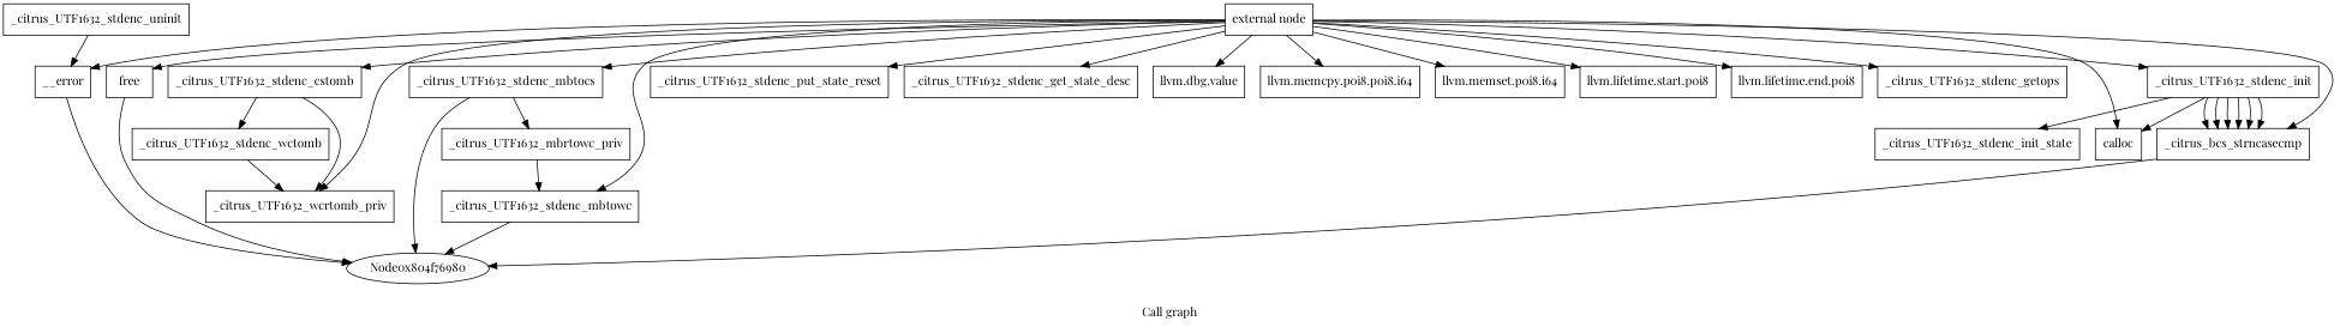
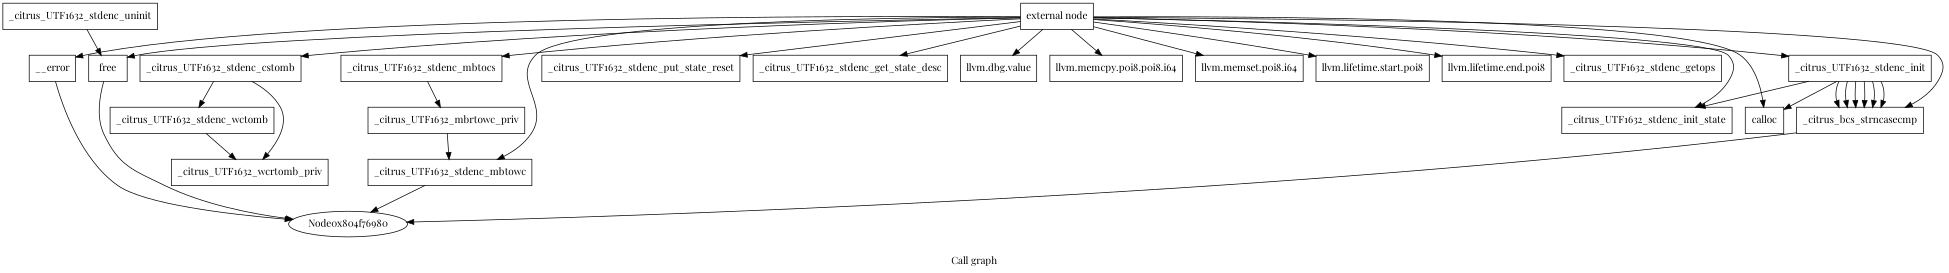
  digraph {
    fontname="Playfair Display"
    label="Call graph"
    node [fontname="Playfair Display" shape=record]
    edge [fontname="Playfair Display"]
    n1 [label="{external node}"]
    n2 [label="{_citrus_UTF1632_stdenc_init}"]
    n3 [label="{_citrus_UTF1632_stdenc_init_state}"]
    n4 [label="{_citrus_UTF1632_stdenc_mbtocs}"]
    n5 [label="{_citrus_UTF1632_stdenc_cstomb}"]
    n6 [label="{_citrus_UTF1632_stdenc_mbtowc}"]
    n7 [label="{_citrus_UTF1632_stdenc_put_state_reset}"]
    n8 [label="{_citrus_UTF1632_stdenc_get_state_desc}"]
    n9 [label="{llvm.dbg.value}"]
    n10 [label="{llvm.memcpy.p0i8.p0i8.i64}"]
    n11 [label="{llvm.memset.p0i8.i64}"]
    n12 [label="{llvm.lifetime.start.p0i8}"]
    n13 [label="{llvm.lifetime.end.p0i8}"]
    n14 [label="{free}"]
    n15 [label="{calloc}"]
    n16 [label="{__error}"]
    n17 [label="{_citrus_bcs_strncasecmp}"]
    n18 [label="{_citrus_UTF1632_stdenc_getops}"]
    n19 [label="{_citrus_UTF1632_stdenc_uninit}"]
    n20 [label="{_citrus_UTF1632_mbrtowc_priv}"]
    Node0x804f76980 [shape=""]
    n22 [label="{_citrus_UTF1632_stdenc_wctomb}"]
    n23 [label="{_citrus_UTF1632_wcrtomb_priv}"]
    n1 -> n2
-   n1 -> n23
+   n1 -> n3
    n1 -> n4
    n1 -> n5
    n1 -> n6
    n1 -> n7
    n1 -> n8
    n1 -> n9
    n1 -> n10
    n1 -> n11
    n1 -> n12
    n1 -> n13
    n1 -> n14
    n1 -> n15
    n1 -> n16
    n1 -> n17
    n1 -> n18
    n2 -> n3
    n2 -> n15
    n2 -> n17
    n2 -> n17
    n2 -> n17
    n2 -> n17
    n2 -> n17
    n2 -> n17
    n4 -> n20
-   n4 -> Node0x804f76980
    n5 -> n22
    n5 -> n23
    n6 -> Node0x804f76980
    n14 -> Node0x804f76980
    n16 -> Node0x804f76980
    n17 -> Node0x804f76980
-   n19 -> n16
+   n19 -> n14
    n20 -> n6
    n22 -> n23
  }
